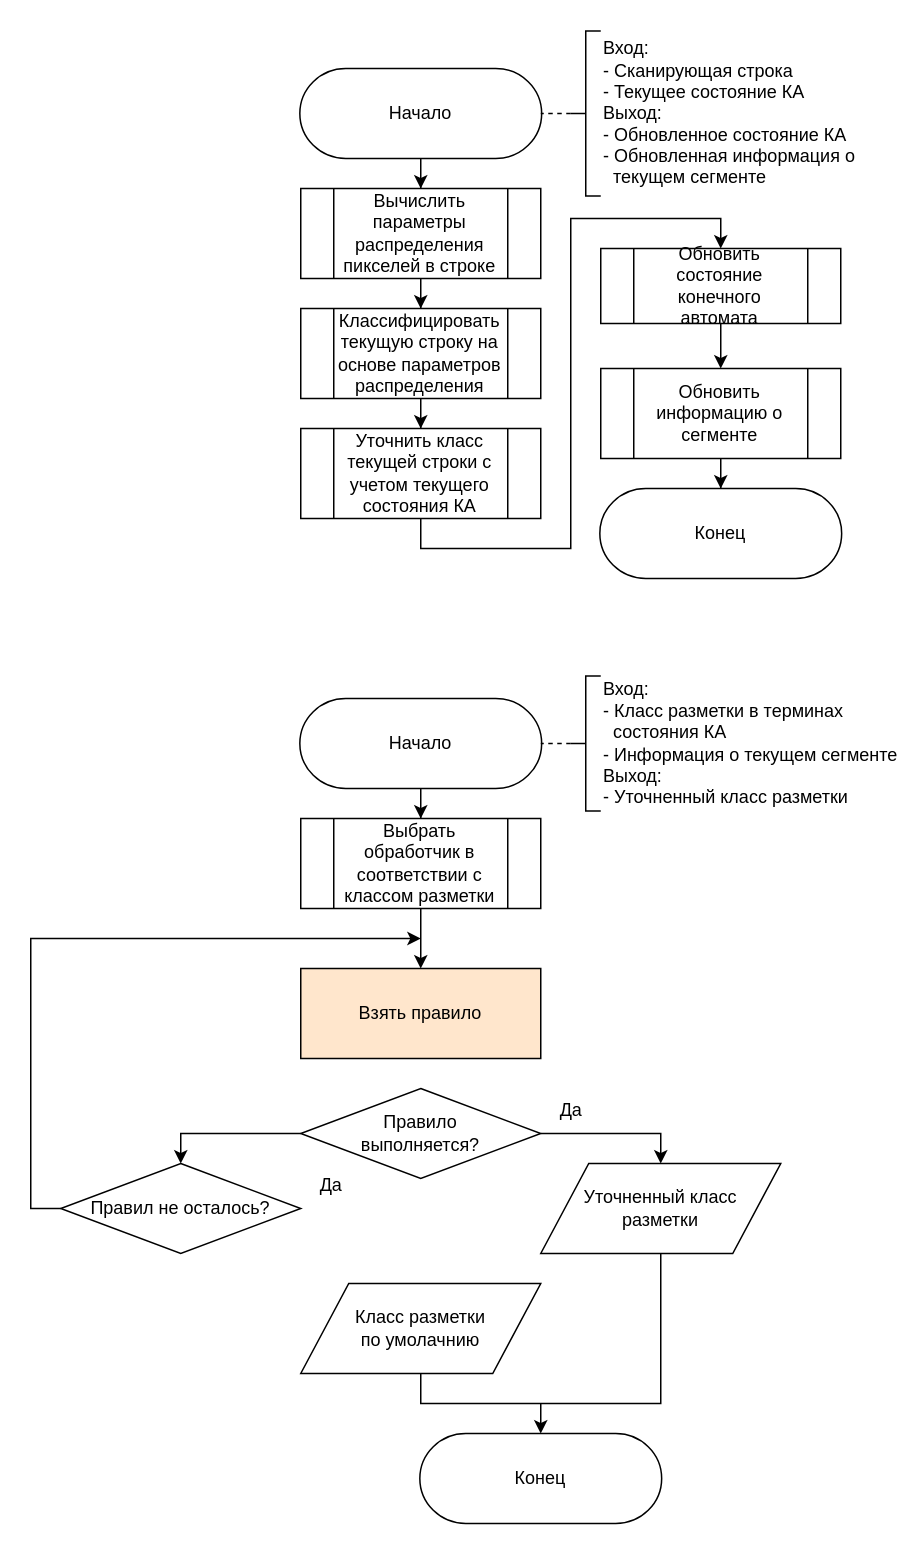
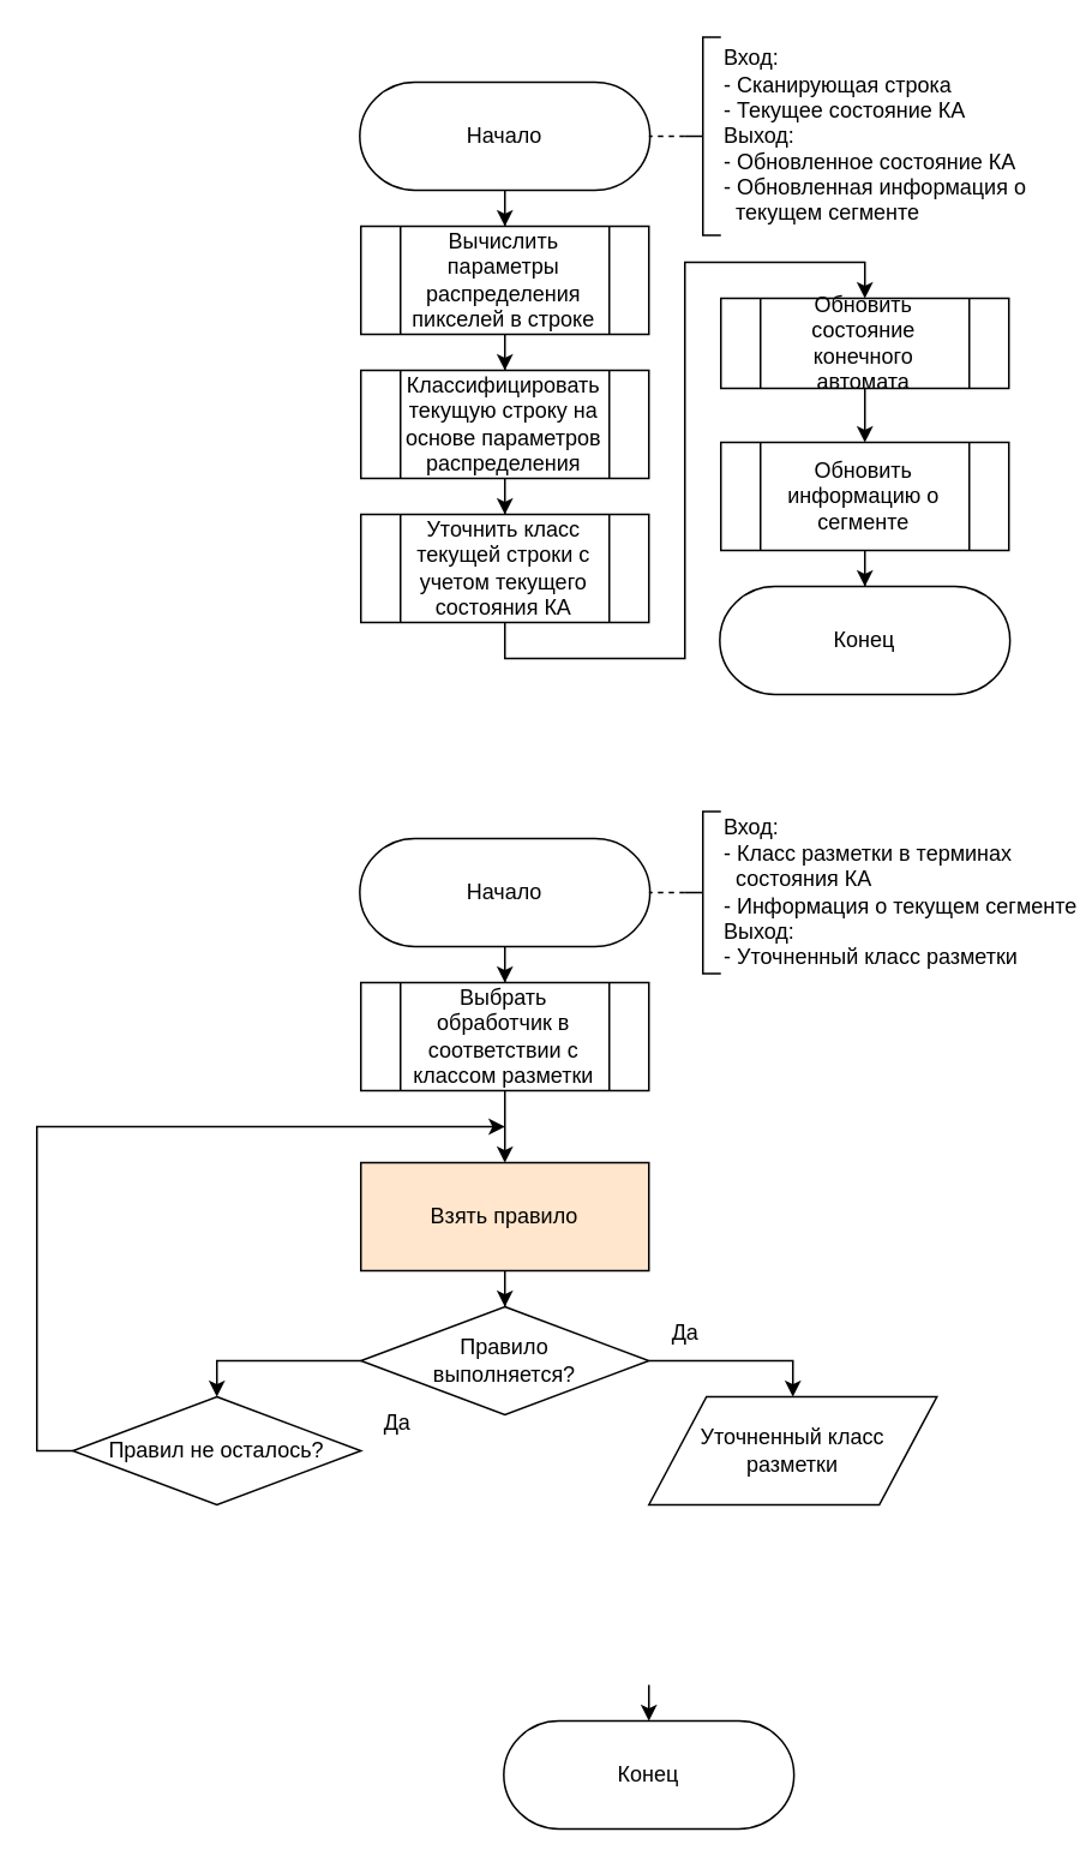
  <mxCell id="0" />
  <mxCell id="1" parent="0" />
  <mxCell id="2" style="edgeStyle=orthogonalEdgeStyle;rounded=0;orthogonalLoop=1;jettySize=auto;html=1;" edge="1" parent="1" source="3" target="5"><mxGeometry relative="1" as="geometry" /></mxCell>
  <mxCell id="3" value="Начало" style="html=1;shape=stencil(xVVNb4MwDP01HJmAaFV7nFh37GWTdnapgaghQU7Wj3+/0IAGAzqayyQO+D3yXuzYJGCpLqHGIIkkVBiw1yBJPpAqLsEosoFlSgevIheeXbhZuxB0jZlx2AmIw16gY7QhdcQzP5hWgcsSiZuGZdsgerHfNA9LMyWlFeFK6gHT460YcGnXRhcnFj09O5trG7uotg4VGqQB+pPczgFB8ubtFC9zevdwGmbU+f7l9Pm4U+zntPWpXvzbLF5YwZ1HYhN2683CA/Oy69Qfz86rmCO7xdnN2LHUInMDyNI9ZMeC1Jc8TG6yhma4R0RHV+qEs+19L/1OQHDZE+j+OY8oAGX2hVoF1q6h6zC+hHDhOiRloKnCQF8AFRhanTAXUAwofUase3B79NPbXXlkHHko/GPGHiecCaXxzhhYfNRkN3SmM1maK8I7LZtzIdzVNDcNI4Eb6i7KG/AN);whiteSpace=wrap;" vertex="1" parent="1"><mxGeometry x="230" y="45" width="100" height="60" as="geometry" /></mxCell>
  <mxCell id="4" style="edgeStyle=orthogonalEdgeStyle;rounded=0;orthogonalLoop=1;jettySize=auto;html=1;" edge="1" parent="1" source="5" target="7"><mxGeometry relative="1" as="geometry" /></mxCell>
  <mxCell id="5" value="Вычислить&lt;div&gt;параметры&lt;/div&gt;&lt;div&gt;распределения&lt;/div&gt;&lt;div&gt;пикселей в строке&lt;/div&gt;" style="html=1;shape=process;whiteSpace=wrap;size=0.14;" vertex="1" parent="1"><mxGeometry x="200" y="125" width="160" height="60" as="geometry" /></mxCell>
  <mxCell id="6" value="" style="edgeStyle=orthogonalEdgeStyle;rounded=0;orthogonalLoop=1;jettySize=auto;html=1;" edge="1" parent="1" source="7" target="11"><mxGeometry relative="1" as="geometry" /></mxCell>
  <mxCell id="7" value="Классифицировать&lt;div&gt;текущую строку на&lt;/div&gt;&lt;div&gt;основе параметров&lt;/div&gt;&lt;div&gt;распределения&lt;/div&gt;" style="html=1;shape=process;whiteSpace=wrap;size=0.14;" vertex="1" parent="1"><mxGeometry x="200" y="205" width="160" height="60" as="geometry" /></mxCell>
  <mxCell id="8" style="edgeStyle=orthogonalEdgeStyle;rounded=0;orthogonalLoop=1;jettySize=auto;html=1;dashed=1;endArrow=none;startFill=0;" edge="1" parent="1" source="9"><mxGeometry relative="1" as="geometry"><mxPoint x="360" y="75" as="targetPoint" /></mxGeometry></mxCell>
  <mxCell id="9" value="Вход:&lt;div&gt;- Сканирующая строка&lt;/div&gt;&lt;div&gt;- Текущее состояние КА&lt;/div&gt;&lt;div&gt;Выход:&lt;/div&gt;&lt;div&gt;- Обновленное состояние КА&lt;/div&gt;&lt;div&gt;- Обновленная информация о&lt;/div&gt;&lt;div&gt;&amp;nbsp; текущем сегменте&lt;/div&gt;" style="html=1;shape=mxgraph.flowchart.annotation_2;align=left;labelPosition=right;pointerEvents=1;" vertex="1" parent="1"><mxGeometry x="380" y="20" width="20" height="110" as="geometry" /></mxCell>
  <mxCell id="10" style="edgeStyle=orthogonalEdgeStyle;rounded=0;orthogonalLoop=1;jettySize=auto;html=1;" edge="1" parent="1" source="11" target="13"><mxGeometry relative="1" as="geometry"><Array as="points"><mxPoint x="280" y="365" /><mxPoint x="380" y="365" /><mxPoint x="380" y="145" /><mxPoint x="480" y="145" /></Array></mxGeometry></mxCell>
  <mxCell id="11" value="Уточнить класс&lt;div&gt;текущей строки с&lt;/div&gt;&lt;div&gt;учетом текущего&lt;/div&gt;&lt;div&gt;состояния КА&lt;/div&gt;" style="html=1;shape=process;whiteSpace=wrap;size=0.14;" vertex="1" parent="1"><mxGeometry x="200" y="285" width="160" height="60" as="geometry" /></mxCell>
  <mxCell id="12" style="edgeStyle=orthogonalEdgeStyle;rounded=0;orthogonalLoop=1;jettySize=auto;html=1;" edge="1" parent="1" source="13" target="15"><mxGeometry relative="1" as="geometry" /></mxCell>
  <mxCell id="13" value="Обновить состояние&lt;div&gt;конечного&lt;/div&gt;&lt;div&gt;автомата&lt;/div&gt;" style="html=1;shape=process;whiteSpace=wrap;size=0.14;" vertex="1" parent="1"><mxGeometry x="400" y="165" width="160" height="50" as="geometry" /></mxCell>
  <mxCell id="14" style="edgeStyle=orthogonalEdgeStyle;rounded=0;orthogonalLoop=1;jettySize=auto;html=1;" edge="1" parent="1" source="15" target="16"><mxGeometry relative="1" as="geometry" /></mxCell>
  <mxCell id="15" value="Обновить&lt;div&gt;информацию о&lt;/div&gt;&lt;div&gt;сегменте&lt;/div&gt;" style="html=1;shape=process;whiteSpace=wrap;size=0.14;" vertex="1" parent="1"><mxGeometry x="400" y="245" width="160" height="60" as="geometry" /></mxCell>
  <mxCell id="16" value="Конец" style="html=1;shape=stencil(xVVNb4MwDP01HJmAaFV7nFh37GWTdnapgaghQU7Wj3+/0IAGAzqayyQO+D3yXuzYJGCpLqHGIIkkVBiw1yBJPpAqLsEosoFlSgevIheeXbhZuxB0jZlx2AmIw16gY7QhdcQzP5hWgcsSiZuGZdsgerHfNA9LMyWlFeFK6gHT460YcGnXRhcnFj09O5trG7uotg4VGqQB+pPczgFB8ubtFC9zevdwGmbU+f7l9Pm4U+zntPWpXvzbLF5YwZ1HYhN2683CA/Oy69Qfz86rmCO7xdnN2LHUInMDyNI9ZMeC1Jc8TG6yhma4R0RHV+qEs+19L/1OQHDZE+j+OY8oAGX2hVoF1q6h6zC+hHDhOiRloKnCQF8AFRhanTAXUAwofUase3B79NPbXXlkHHko/GPGHiecCaXxzhhYfNRkN3SmM1maK8I7LZtzIdzVNDcNI4Eb6i7KG/AN);whiteSpace=wrap;" vertex="1" parent="1"><mxGeometry x="430" y="325" width="100" height="60" as="geometry" /></mxCell>
  <mxCell id="17" style="edgeStyle=orthogonalEdgeStyle;rounded=0;orthogonalLoop=1;jettySize=auto;html=1;" edge="1" parent="1" source="18" target="22"><mxGeometry relative="1" as="geometry" /></mxCell>
  <mxCell id="18" value="Начало" style="html=1;shape=stencil(xVVNb4MwDP01HJmAaFV7nFh37GWTdnapgaghQU7Wj3+/0IAGAzqayyQO+D3yXuzYJGCpLqHGIIkkVBiw1yBJPpAqLsEosoFlSgevIheeXbhZuxB0jZlx2AmIw16gY7QhdcQzP5hWgcsSiZuGZdsgerHfNA9LMyWlFeFK6gHT460YcGnXRhcnFj09O5trG7uotg4VGqQB+pPczgFB8ubtFC9zevdwGmbU+f7l9Pm4U+zntPWpXvzbLF5YwZ1HYhN2683CA/Oy69Qfz86rmCO7xdnN2LHUInMDyNI9ZMeC1Jc8TG6yhma4R0RHV+qEs+19L/1OQHDZE+j+OY8oAGX2hVoF1q6h6zC+hHDhOiRloKnCQF8AFRhanTAXUAwofUase3B79NPbXXlkHHko/GPGHiecCaXxzhhYfNRkN3SmM1maK8I7LZtzIdzVNDcNI4Eb6i7KG/AN);whiteSpace=wrap;" vertex="1" parent="1"><mxGeometry x="230" y="465" width="100" height="60" as="geometry" /></mxCell>
  <mxCell id="19" style="edgeStyle=orthogonalEdgeStyle;rounded=0;orthogonalLoop=1;jettySize=auto;html=1;dashed=1;endArrow=none;startFill=0;" edge="1" parent="1" source="20"><mxGeometry relative="1" as="geometry"><mxPoint x="360" y="495" as="targetPoint" /></mxGeometry></mxCell>
  <mxCell id="20" value="Вход:&lt;div&gt;- Класс разметки в терминах&lt;/div&gt;&lt;div&gt;&amp;nbsp; состояния КА&lt;/div&gt;&lt;div&gt;- Информация о текущем сегменте&lt;/div&gt;&lt;div&gt;Выход:&lt;/div&gt;&lt;div&gt;- Уточненный класс разметки&lt;/div&gt;" style="html=1;shape=mxgraph.flowchart.annotation_2;align=left;labelPosition=right;pointerEvents=1;" vertex="1" parent="1"><mxGeometry x="380" y="450" width="20" height="90" as="geometry" /></mxCell>
  <mxCell id="21" style="edgeStyle=orthogonalEdgeStyle;rounded=0;orthogonalLoop=1;jettySize=auto;html=1;" edge="1" parent="1" source="22" target="24"><mxGeometry relative="1" as="geometry" /></mxCell>
  <mxCell id="22" value="Выбрать обработчик в соответствии с&lt;div&gt;классом разметки&lt;/div&gt;" style="html=1;shape=process;whiteSpace=wrap;size=0.14;" vertex="1" parent="1"><mxGeometry x="200" y="545" width="160" height="60" as="geometry" /></mxCell>
+ <mxCell id="23" style="edgeStyle=orthogonalEdgeStyle;rounded=0;orthogonalLoop=1;jettySize=auto;html=1;" edge="1" parent="1" source="24" target="27"><mxGeometry relative="1" as="geometry" /></mxCell>
  <mxCell id="24" value="Взять правило" style="rounded=1;whiteSpace=wrap;html=1;absoluteArcSize=1;arcSize=0;fillColor=#ffe6cc;" vertex="1" parent="1"><mxGeometry x="200" y="645" width="160" height="60" as="geometry" /></mxCell>
  <mxCell id="25" style="edgeStyle=orthogonalEdgeStyle;rounded=0;orthogonalLoop=1;jettySize=auto;html=1;" edge="1" parent="1" source="27" target="32"><mxGeometry relative="1" as="geometry"><Array as="points"><mxPoint x="440" y="755" /></Array></mxGeometry></mxCell>
  <mxCell id="26" style="edgeStyle=orthogonalEdgeStyle;rounded=0;orthogonalLoop=1;jettySize=auto;html=1;" edge="1" parent="1" source="27" target="29"><mxGeometry relative="1" as="geometry"><Array as="points"><mxPoint y="755" x="120" /></Array></mxGeometry></mxCell>
  <mxCell id="27" value="Правило&lt;div&gt;выполняется?&lt;/div&gt;" style="html=1;shape=mxgraph.flowchart.decision;whiteSpace=wrap;" vertex="1" parent="1"><mxGeometry x="200" y="725" width="160" height="60" as="geometry" /></mxCell>
  <mxCell id="28" style="edgeStyle=orthogonalEdgeStyle;rounded=0;orthogonalLoop=1;jettySize=auto;html=1;" edge="1" parent="1" source="29"><mxGeometry relative="1" as="geometry"><mxPoint x="280" y="625" as="targetPoint" /><Array as="points"><mxPoint x="20" y="805" /><mxPoint x="20" y="625" /></Array></mxGeometry></mxCell>
  <mxCell id="29" value="Правил не осталось?" style="html=1;shape=mxgraph.flowchart.decision;whiteSpace=wrap;" vertex="1" parent="1"><mxGeometry x="40" y="775" width="160" height="60" as="geometry" /></mxCell>
- <mxCell id="30" style="edgeStyle=orthogonalEdgeStyle;rounded=0;orthogonalLoop=1;jettySize=auto;html=1;endArrow=none;startFill=0;" edge="1" parent="1" source="31" target="32"><mxGeometry relative="1" as="geometry"><Array as="points"><mxPoint x="280" y="935" /><mxPoint x="440" y="935" /></Array></mxGeometry></mxCell>
- <mxCell id="31" value="Класс разметки&lt;div&gt;по умолачнию&lt;/div&gt;" style="shape=parallelogram;html=1;perimeter=parallelogramPerimeter;whiteSpace=wrap;" vertex="1" parent="1"><mxGeometry x="200" y="855" width="160" height="60" as="geometry" /></mxCell>
  <mxCell id="32" value="Уточненный класс&lt;div&gt;разметки&lt;/div&gt;" style="shape=parallelogram;html=1;perimeter=parallelogramPerimeter;whiteSpace=wrap;" vertex="1" parent="1"><mxGeometry x="360" y="775" width="160" height="60" as="geometry" /></mxCell>
  <mxCell id="33" style="edgeStyle=orthogonalEdgeStyle;rounded=0;orthogonalLoop=1;jettySize=auto;html=1;startArrow=classic;startFill=1;endArrow=none;" edge="1" parent="1" source="34"><mxGeometry relative="1" as="geometry"><mxPoint x="360" y="935" as="targetPoint" /></mxGeometry></mxCell>
  <mxCell id="34" value="Конец" style="html=1;shape=stencil(xVVNb4MwDP01HJmAaFV7nFh37GWTdnapgaghQU7Wj3+/0IAGAzqayyQO+D3yXuzYJGCpLqHGIIkkVBiw1yBJPpAqLsEosoFlSgevIheeXbhZuxB0jZlx2AmIw16gY7QhdcQzP5hWgcsSiZuGZdsgerHfNA9LMyWlFeFK6gHT460YcGnXRhcnFj09O5trG7uotg4VGqQB+pPczgFB8ubtFC9zevdwGmbU+f7l9Pm4U+zntPWpXvzbLF5YwZ1HYhN2683CA/Oy69Qfz86rmCO7xdnN2LHUInMDyNI9ZMeC1Jc8TG6yhma4R0RHV+qEs+19L/1OQHDZE+j+OY8oAGX2hVoF1q6h6zC+hHDhOiRloKnCQF8AFRhanTAXUAwofUase3B79NPbXXlkHHko/GPGHiecCaXxzhhYfNRkN3SmM1maK8I7LZtzIdzVNDcNI4Eb6i7KG/AN);whiteSpace=wrap;" vertex="1" parent="1"><mxGeometry x="310" y="955" width="100" height="60" as="geometry" /></mxCell>
  <mxCell id="35" value="Да" style="text;html=1;align=center;verticalAlign=middle;resizable=0;points=[];autosize=1;strokeColor=none;fillColor=none;" vertex="1" parent="1"><mxGeometry x="360" y="725" width="40" height="30" as="geometry" /></mxCell>
  <mxCell id="36" value="Да" style="text;html=1;align=center;verticalAlign=middle;resizable=0;points=[];autosize=1;strokeColor=none;fillColor=none;" vertex="1" parent="1"><mxGeometry x="200" y="775" width="40" height="30" as="geometry" /></mxCell>
